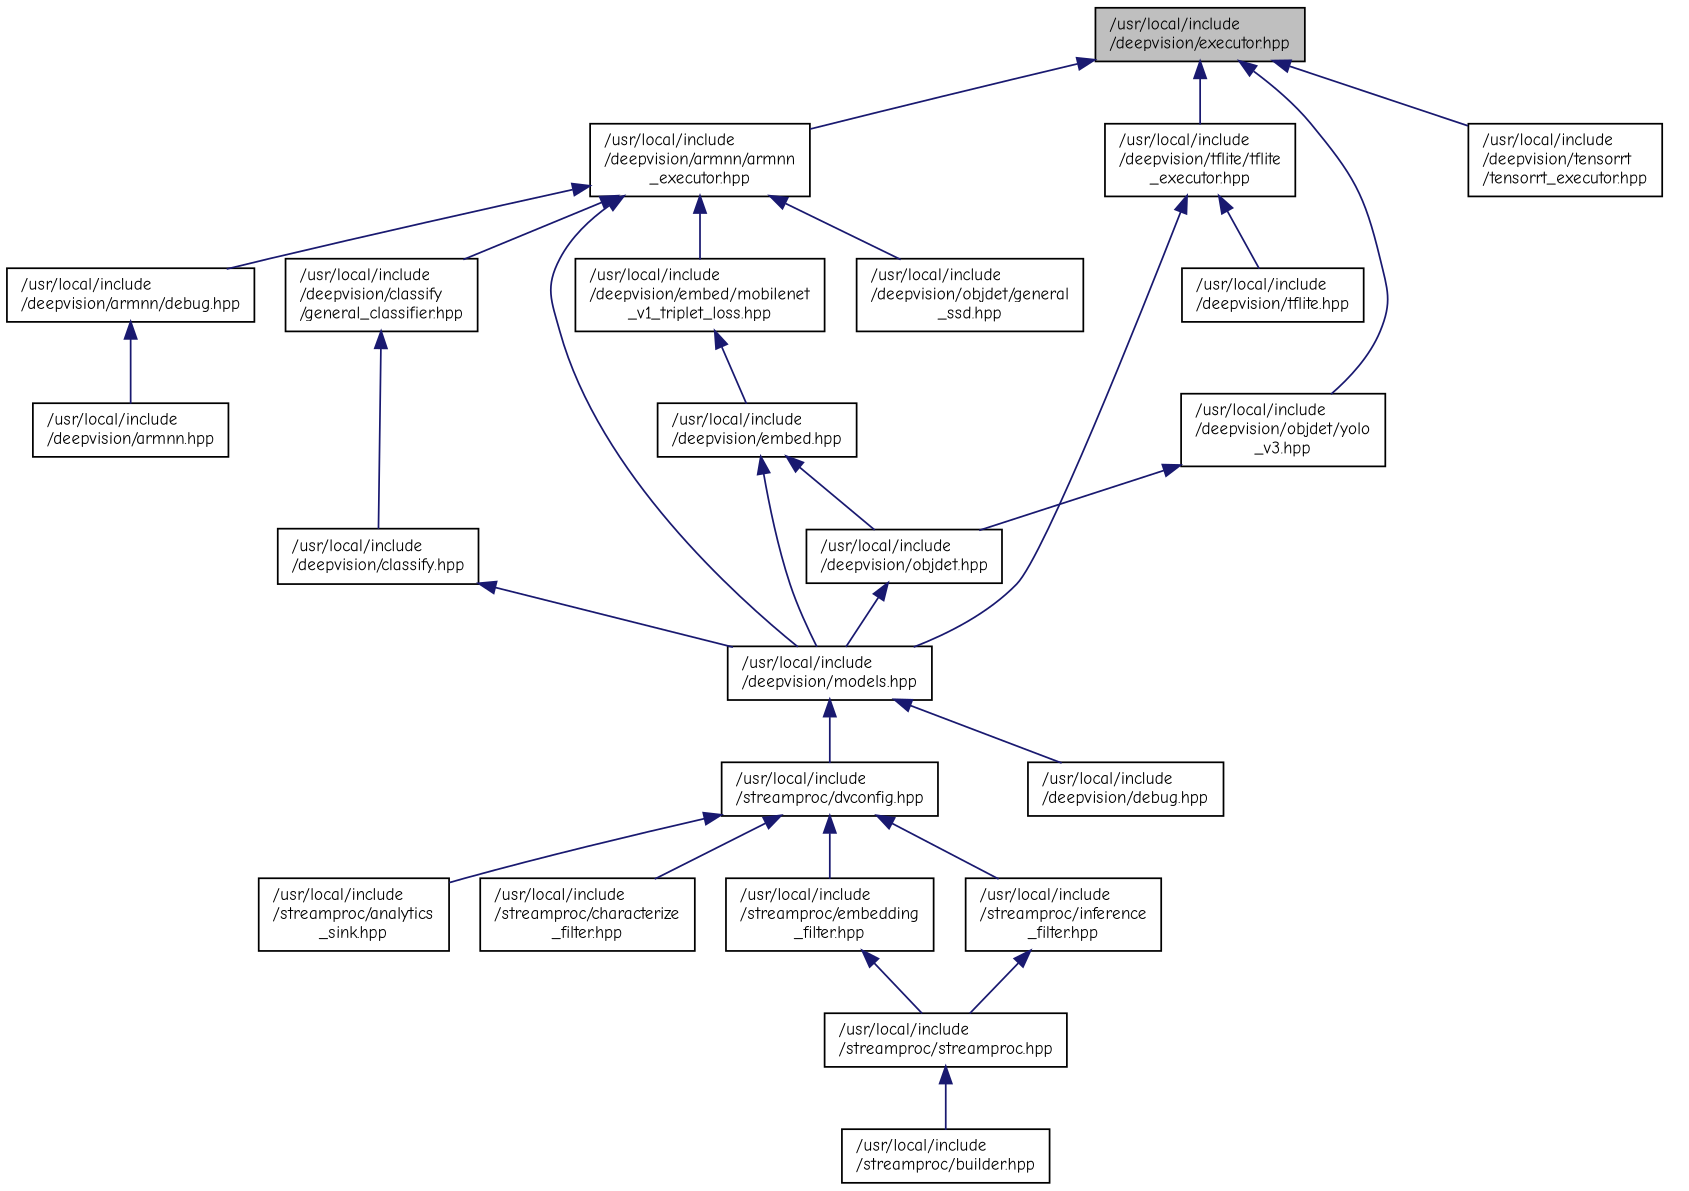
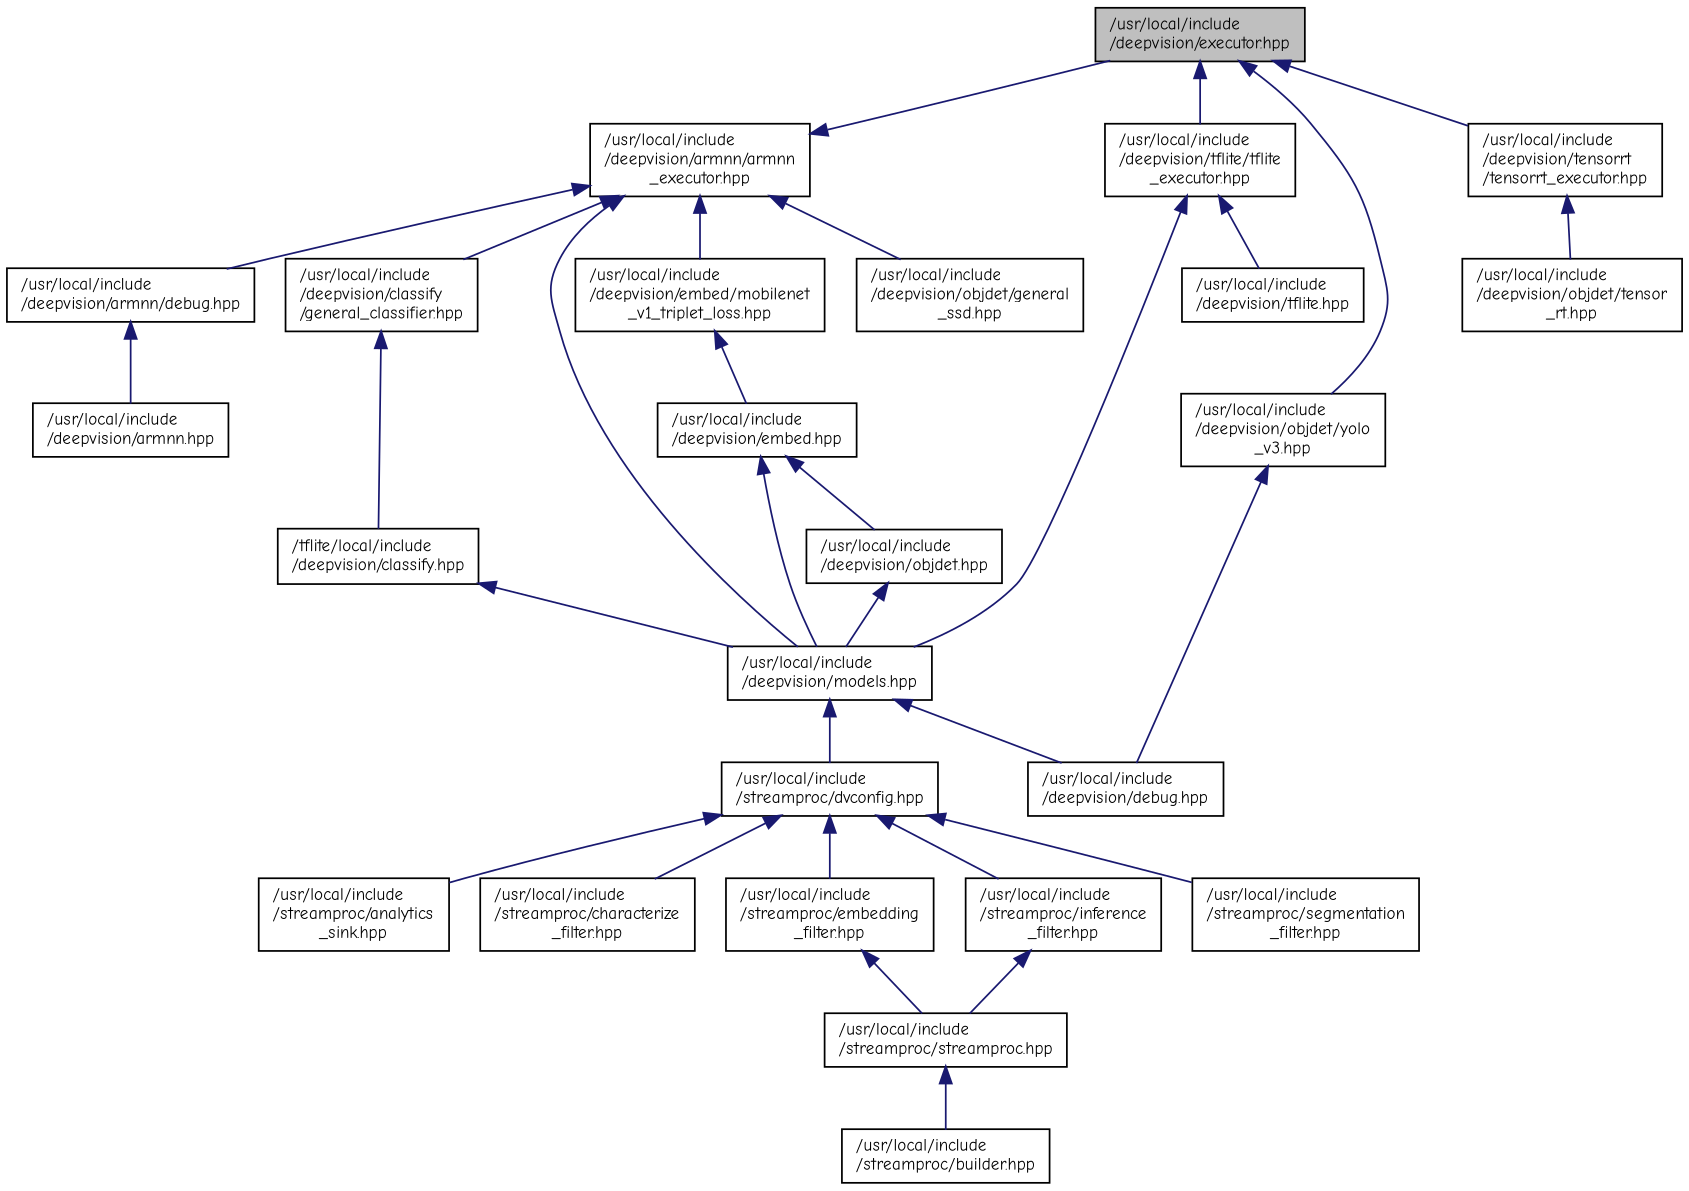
  digraph {
    fontname="Comic Neue"
    node [color=black fillcolor=white fontname="Comic Neue" fontsize=10 shape=record style=filled]
    edge [color=midnightblue dir=back fontname="Comic Neue" fontsize=10 labelfontname=Helvetica labelfontsize=10 style=solid]
    n1 [fillcolor=grey75 fontcolor=black height=0.2 label="/usr/local/include\l/deepvision/executor.hpp" width=0.4]
    n2 [height=0.2 label="/usr/local/include\l/deepvision/armnn/armnn\l_executor.hpp" width=0.4]
    n3 [height=0.2 label="/usr/local/include\l/deepvision/objdet/yolo\l_v3.hpp" width=0.4]
    n4 [height=0.2 label="/usr/local/include\l/deepvision/tensorrt\l/tensorrt_executor.hpp" width=0.4]
    n5 [height=0.2 label="/usr/local/include\l/deepvision/tflite/tflite\l_executor.hpp" width=0.4]
    n6 [height=0.2 label="/usr/local/include\l/deepvision/armnn/debug.hpp" width=0.4]
    n7 [height=0.2 label="/usr/local/include\l/deepvision/classify\l/general_classifier.hpp" width=0.4]
    n8 [height=0.2 label="/usr/local/include\l/deepvision/models.hpp" width=0.4]
    n9 [height=0.2 label="/usr/local/include\l/deepvision/embed/mobilenet\l_v1_triplet_loss.hpp" width=0.4]
    n10 [height=0.2 label="/usr/local/include\l/deepvision/objdet/general\l_ssd.hpp" width=0.4]
    n11 [height=0.2 label="/usr/local/include\l/deepvision/objdet.hpp" width=0.4]
+   n12 [height=0.2 label="/usr/local/include\l/deepvision/objdet/tensor\l_rt.hpp" width=0.4]
    n13 [height=0.2 label="/usr/local/include\l/deepvision/tflite.hpp" width=0.4]
    n14 [height=0.2 label="/usr/local/include\l/deepvision/armnn.hpp" width=0.4]
-   n15 [height=0.2 label="/usr/local/include\l/deepvision/classify.hpp" width=0.4]
+   n15 [height=0.2 label="/tflite/local/include\l/deepvision/classify.hpp" width=0.4]
    n16 [height=0.2 label="/usr/local/include\l/streamproc/dvconfig.hpp" width=0.4]
    n17 [height=0.2 label="/usr/local/include\l/deepvision/debug.hpp" width=0.4]
    n18 [height=0.2 label="/usr/local/include\l/deepvision/embed.hpp" width=0.4]
    n19 [height=0.2 label="/usr/local/include\l/streamproc/analytics\l_sink.hpp" width=0.4]
    n20 [height=0.2 label="/usr/local/include\l/streamproc/characterize\l_filter.hpp" width=0.4]
    n21 [height=0.2 label="/usr/local/include\l/streamproc/embedding\l_filter.hpp" width=0.4]
    n22 [height=0.2 label="/usr/local/include\l/streamproc/inference\l_filter.hpp" width=0.4]
+   n23 [height=0.2 label="/usr/local/include\l/streamproc/segmentation\l_filter.hpp" width=0.4]
    n24 [height=0.2 label="/usr/local/include\l/streamproc/streamproc.hpp" width=0.4]
    n25 [height=0.2 label="/usr/local/include\l/streamproc/builder.hpp" width=0.4]
-   n1 -> n2
+   n2 -> n1
    n1 -> n3
    n1 -> n4
    n1 -> n5
    n2 -> n6
    n2 -> n7
    n2 -> n8
    n2 -> n9
    n2 -> n10
-   n3 -> n11
+   n3 -> n17
+   n4 -> n12
    n5 -> n8
    n5 -> n13
    n6 -> n14
    n7 -> n15
    n8 -> n16
    n8 -> n17
    n9 -> n18
    n11 -> n8
    n15 -> n8
    n16 -> n19
    n16 -> n20
    n16 -> n21
    n16 -> n22
+   n16 -> n23
    n18 -> n8
    n18 -> n11
    n21 -> n24
    n22 -> n24
    n24 -> n25
  }
